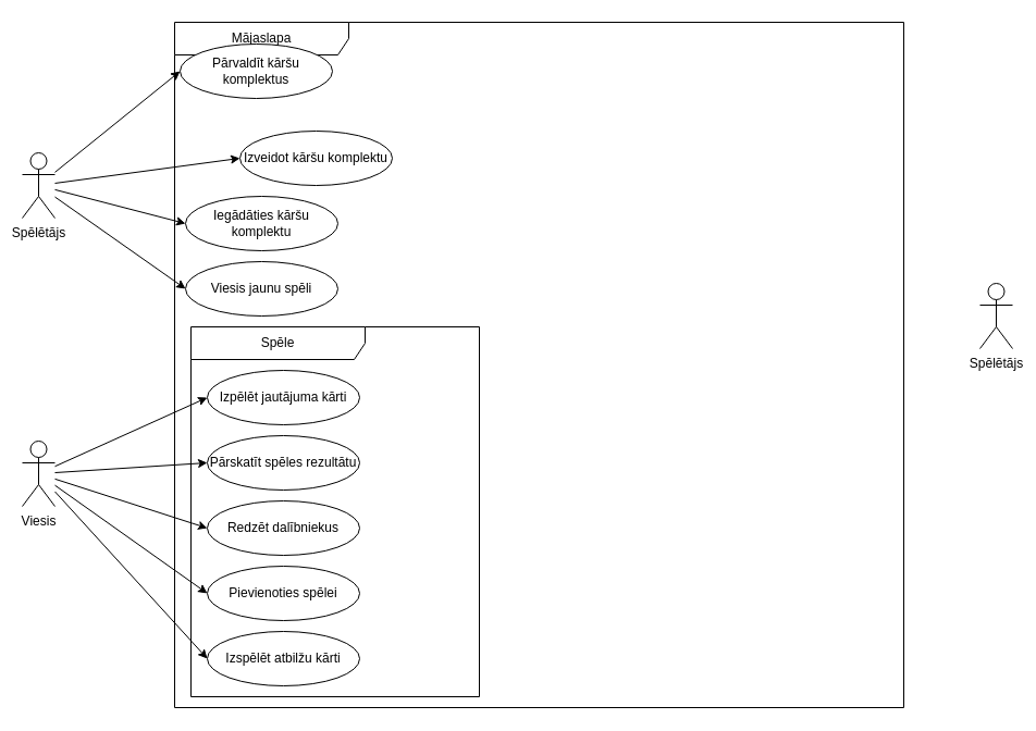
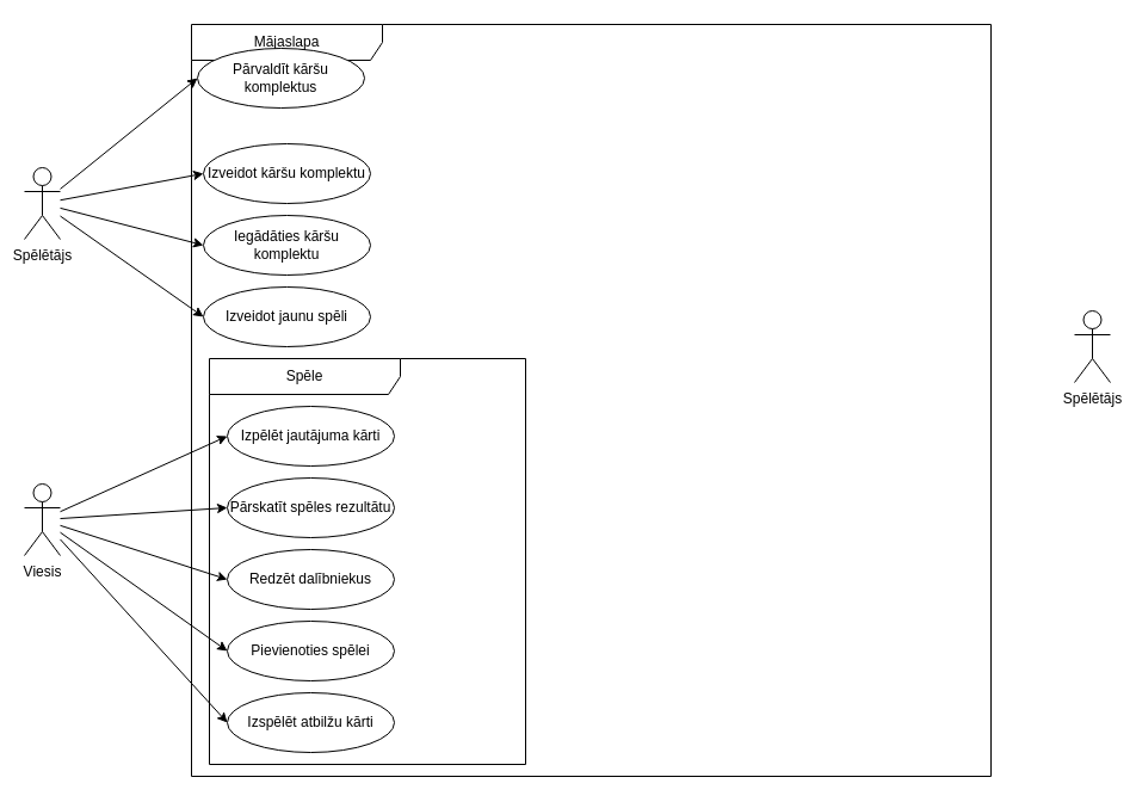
  <mxCell id="0" />
  <mxCell id="1" parent="0" />
  <mxCell id="2" value="Mājaslapa" style="shape=umlFrame;whiteSpace=wrap;html=1;pointerEvents=0;recursiveResize=0;container=1;collapsible=0;width=160;" vertex="1" parent="1"><mxGeometry x="160" y="20" width="670" height="630" as="geometry" /></mxCell>
  <mxCell id="3" value="Pārvaldīt kāršu komplektus" style="ellipse;whiteSpace=wrap;html=1;" vertex="1" parent="2"><mxGeometry x="5" y="20" width="140" height="50" as="geometry" /></mxCell>
- <mxCell id="4" value="Izveidot kāršu komplektu" style="ellipse;whiteSpace=wrap;html=1;" vertex="1" parent="2"><mxGeometry x="60" y="100" width="140" height="50" as="geometry" /></mxCell>
+ <mxCell id="4" value="Izveidot kāršu komplektu" style="ellipse;whiteSpace=wrap;html=1;" vertex="1" parent="2"><mxGeometry x="10" y="100" width="140" height="50" as="geometry" /></mxCell>
  <mxCell id="5" value="Iegādāties kāršu komplektu" style="ellipse;whiteSpace=wrap;html=1;" vertex="1" parent="2"><mxGeometry x="10" y="160" width="140" height="50" as="geometry" /></mxCell>
- <mxCell id="6" value="Viesis jaunu spēli" style="ellipse;whiteSpace=wrap;html=1;" vertex="1" parent="2"><mxGeometry x="10" y="220" width="140" height="50" as="geometry" /></mxCell>
+ <mxCell id="6" value="Izveidot jaunu spēli" style="ellipse;whiteSpace=wrap;html=1;" vertex="1" parent="2"><mxGeometry x="10" y="220" width="140" height="50" as="geometry" /></mxCell>
  <mxCell id="7" value="Spēle" style="shape=umlFrame;whiteSpace=wrap;html=1;pointerEvents=0;recursiveResize=0;container=1;collapsible=0;width=160;" vertex="1" parent="2"><mxGeometry x="15" y="280" width="265" height="340" as="geometry" /></mxCell>
  <mxCell id="8" value="Izpēlēt jautājuma kārti" style="ellipse;whiteSpace=wrap;html=1;" vertex="1" parent="7"><mxGeometry x="15" y="40" width="140" height="50" as="geometry" /></mxCell>
  <mxCell id="9" value="Pārskatīt spēles rezultātu" style="ellipse;whiteSpace=wrap;html=1;" vertex="1" parent="7"><mxGeometry x="15" y="100" width="140" height="50" as="geometry" /></mxCell>
  <mxCell id="10" value="Redzēt dalībniekus" style="ellipse;whiteSpace=wrap;html=1;" vertex="1" parent="7"><mxGeometry x="15" y="160" width="140" height="50" as="geometry" /></mxCell>
  <mxCell id="11" value="Pievienoties spēlei" style="ellipse;whiteSpace=wrap;html=1;" vertex="1" parent="7"><mxGeometry x="15" y="220" width="140" height="50" as="geometry" /></mxCell>
  <mxCell id="12" value="Izspēlēt atbilžu kārti" style="ellipse;whiteSpace=wrap;html=1;" vertex="1" parent="7"><mxGeometry x="15" y="280" width="140" height="50" as="geometry" /></mxCell>
  <mxCell id="13" style="rounded=0;orthogonalLoop=1;jettySize=auto;html=1;entryX=0;entryY=0.5;entryDx=0;entryDy=0;" edge="1" parent="1" source="17" target="3"><mxGeometry relative="1" as="geometry" /></mxCell>
  <mxCell id="14" style="edgeStyle=none;shape=connector;rounded=0;orthogonalLoop=1;jettySize=auto;html=1;entryX=0;entryY=0.5;entryDx=0;entryDy=0;labelBackgroundColor=default;strokeColor=default;align=center;verticalAlign=middle;fontFamily=Helvetica;fontSize=11;fontColor=default;endArrow=classic;" edge="1" parent="1" source="17" target="4"><mxGeometry relative="1" as="geometry" /></mxCell>
  <mxCell id="15" style="edgeStyle=none;shape=connector;rounded=0;orthogonalLoop=1;jettySize=auto;html=1;entryX=0;entryY=0.5;entryDx=0;entryDy=0;labelBackgroundColor=default;strokeColor=default;align=center;verticalAlign=middle;fontFamily=Helvetica;fontSize=11;fontColor=default;endArrow=classic;" edge="1" parent="1" source="17" target="5"><mxGeometry relative="1" as="geometry" /></mxCell>
  <mxCell id="16" style="edgeStyle=none;shape=connector;rounded=0;orthogonalLoop=1;jettySize=auto;html=1;entryX=0;entryY=0.5;entryDx=0;entryDy=0;labelBackgroundColor=default;strokeColor=default;align=center;verticalAlign=middle;fontFamily=Helvetica;fontSize=11;fontColor=default;endArrow=classic;" edge="1" parent="1" source="17" target="6"><mxGeometry relative="1" as="geometry" /></mxCell>
  <mxCell id="17" value="Spēlētājs" style="shape=umlActor;verticalLabelPosition=bottom;verticalAlign=top;html=1;" vertex="1" parent="1"><mxGeometry x="20" y="140" width="30" height="60" as="geometry" /></mxCell>
  <mxCell id="18" style="edgeStyle=none;shape=connector;rounded=0;orthogonalLoop=1;jettySize=auto;html=1;entryX=0;entryY=0.5;entryDx=0;entryDy=0;labelBackgroundColor=default;strokeColor=default;align=center;verticalAlign=middle;fontFamily=Helvetica;fontSize=11;fontColor=default;endArrow=classic;" edge="1" parent="1" source="23" target="8"><mxGeometry relative="1" as="geometry" /></mxCell>
  <mxCell id="19" style="edgeStyle=none;shape=connector;rounded=0;orthogonalLoop=1;jettySize=auto;html=1;entryX=0;entryY=0.5;entryDx=0;entryDy=0;labelBackgroundColor=default;strokeColor=default;align=center;verticalAlign=middle;fontFamily=Helvetica;fontSize=11;fontColor=default;endArrow=classic;" edge="1" parent="1" source="23" target="9"><mxGeometry relative="1" as="geometry" /></mxCell>
  <mxCell id="20" style="edgeStyle=none;shape=connector;rounded=0;orthogonalLoop=1;jettySize=auto;html=1;entryX=0;entryY=0.5;entryDx=0;entryDy=0;labelBackgroundColor=default;strokeColor=default;align=center;verticalAlign=middle;fontFamily=Helvetica;fontSize=11;fontColor=default;endArrow=classic;" edge="1" parent="1" source="23" target="10"><mxGeometry relative="1" as="geometry" /></mxCell>
  <mxCell id="21" style="edgeStyle=none;shape=connector;rounded=0;orthogonalLoop=1;jettySize=auto;html=1;entryX=0;entryY=0.5;entryDx=0;entryDy=0;labelBackgroundColor=default;strokeColor=default;align=center;verticalAlign=middle;fontFamily=Helvetica;fontSize=11;fontColor=default;endArrow=classic;" edge="1" parent="1" source="23" target="11"><mxGeometry relative="1" as="geometry" /></mxCell>
  <mxCell id="22" style="edgeStyle=none;shape=connector;rounded=0;orthogonalLoop=1;jettySize=auto;html=1;entryX=0;entryY=0.5;entryDx=0;entryDy=0;labelBackgroundColor=default;strokeColor=default;align=center;verticalAlign=middle;fontFamily=Helvetica;fontSize=11;fontColor=default;endArrow=classic;" edge="1" parent="1" source="23" target="12"><mxGeometry relative="1" as="geometry" /></mxCell>
  <mxCell id="23" value="Viesis" style="shape=umlActor;verticalLabelPosition=bottom;verticalAlign=top;html=1;" vertex="1" parent="1"><mxGeometry x="20" y="405" width="30" height="60" as="geometry" /></mxCell>
  <mxCell id="24" value="Spēlētājs" style="shape=umlActor;verticalLabelPosition=bottom;verticalAlign=top;html=1;" vertex="1" parent="1"><mxGeometry x="900" y="260" width="30" height="60" as="geometry" /></mxCell>
